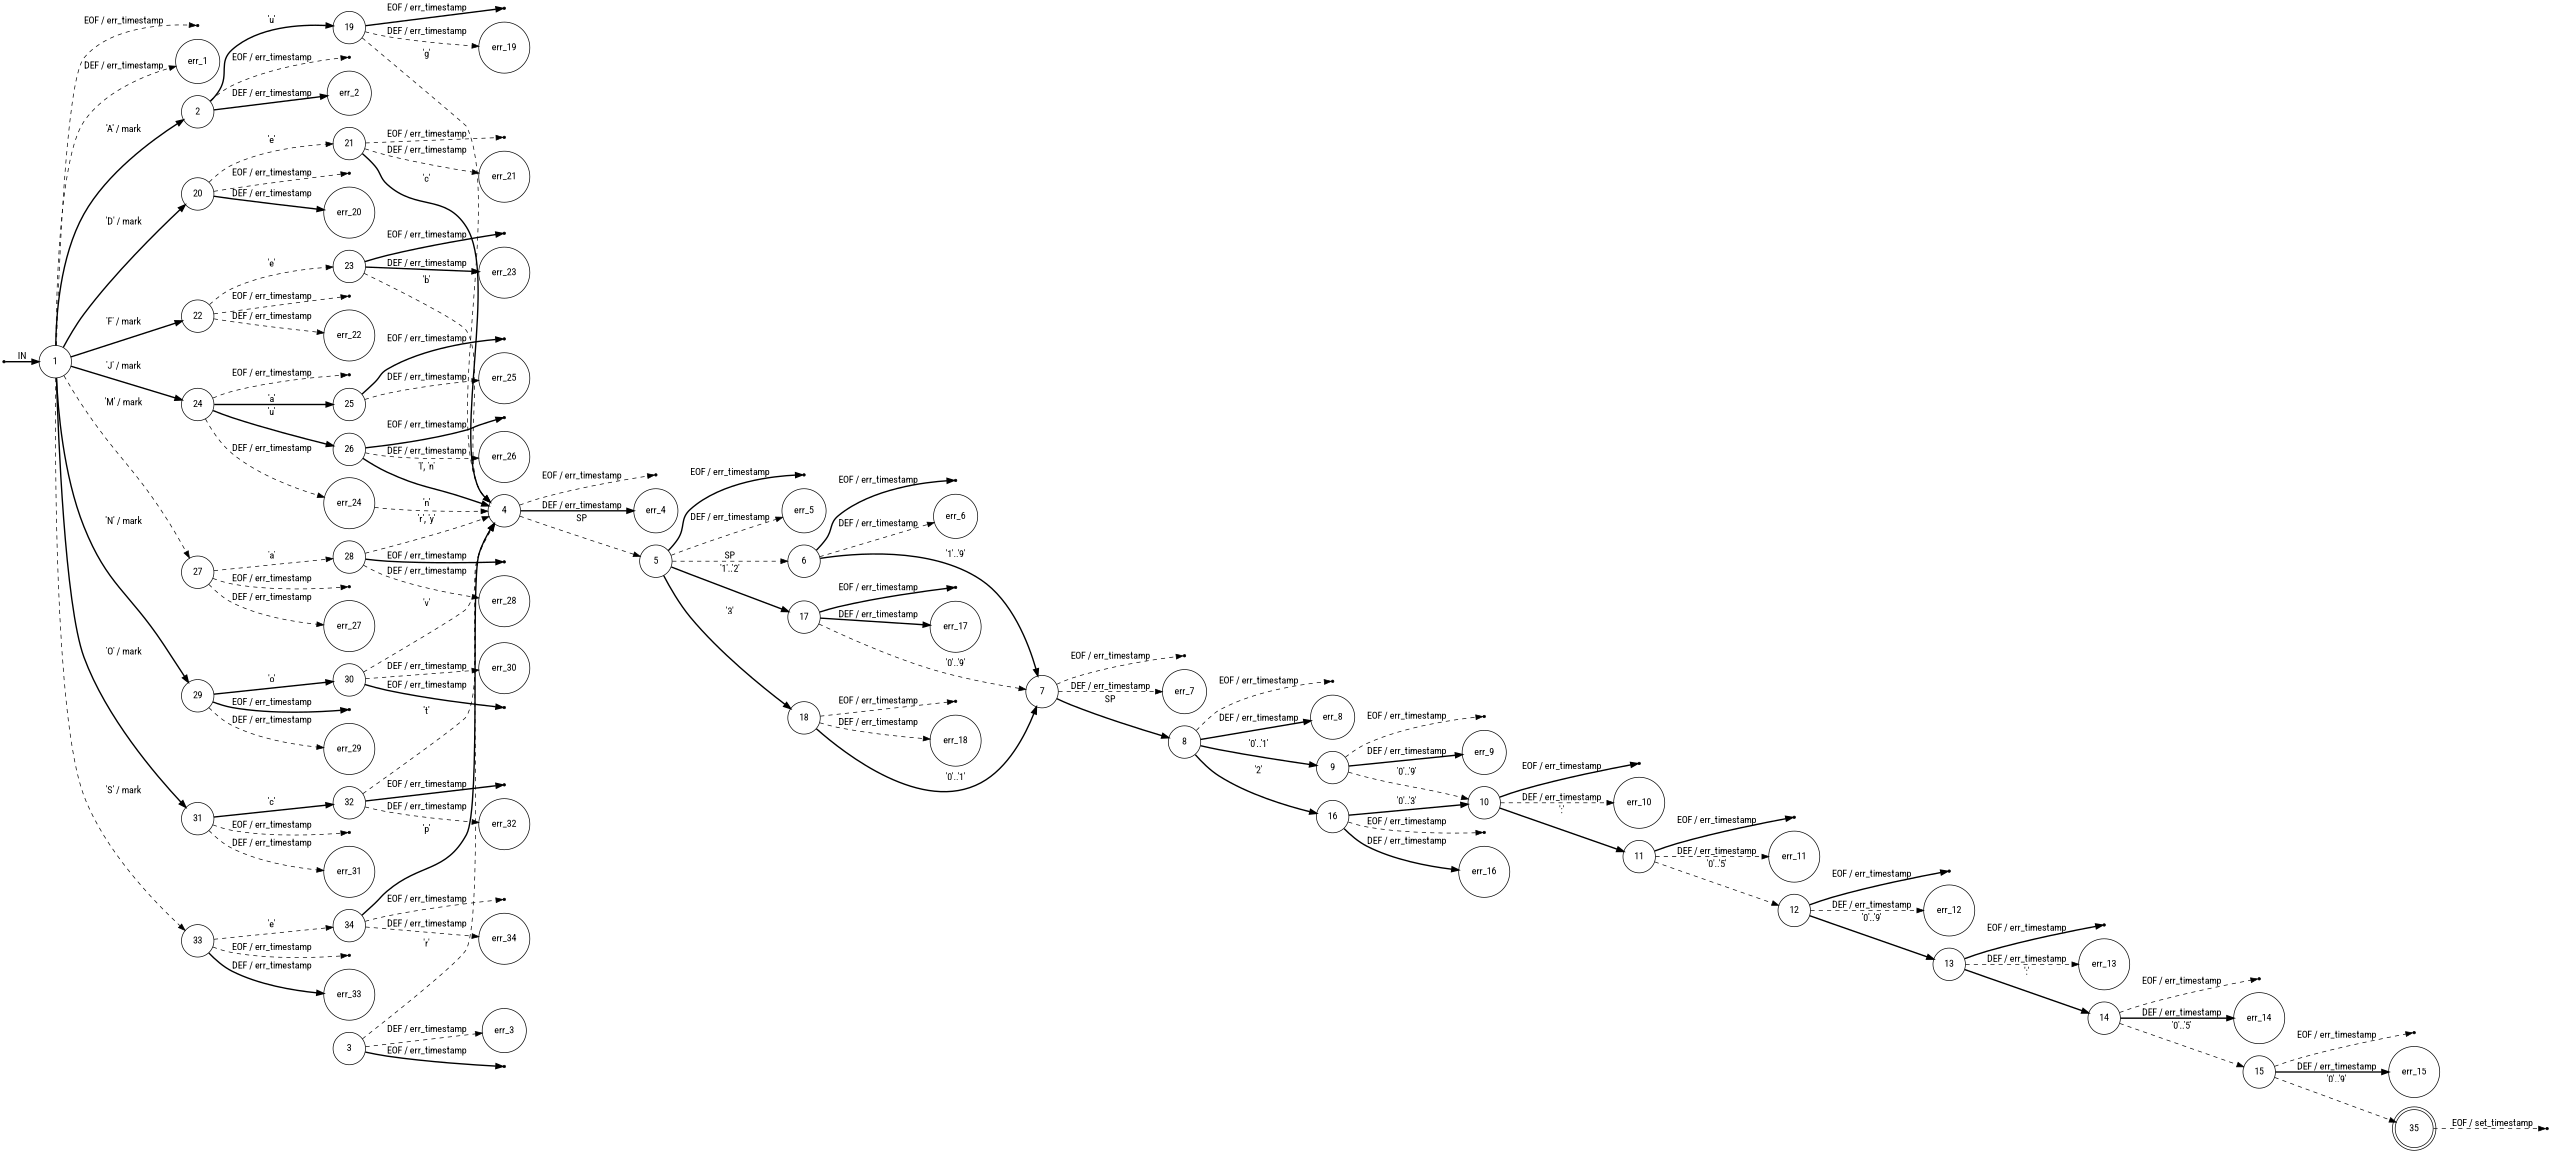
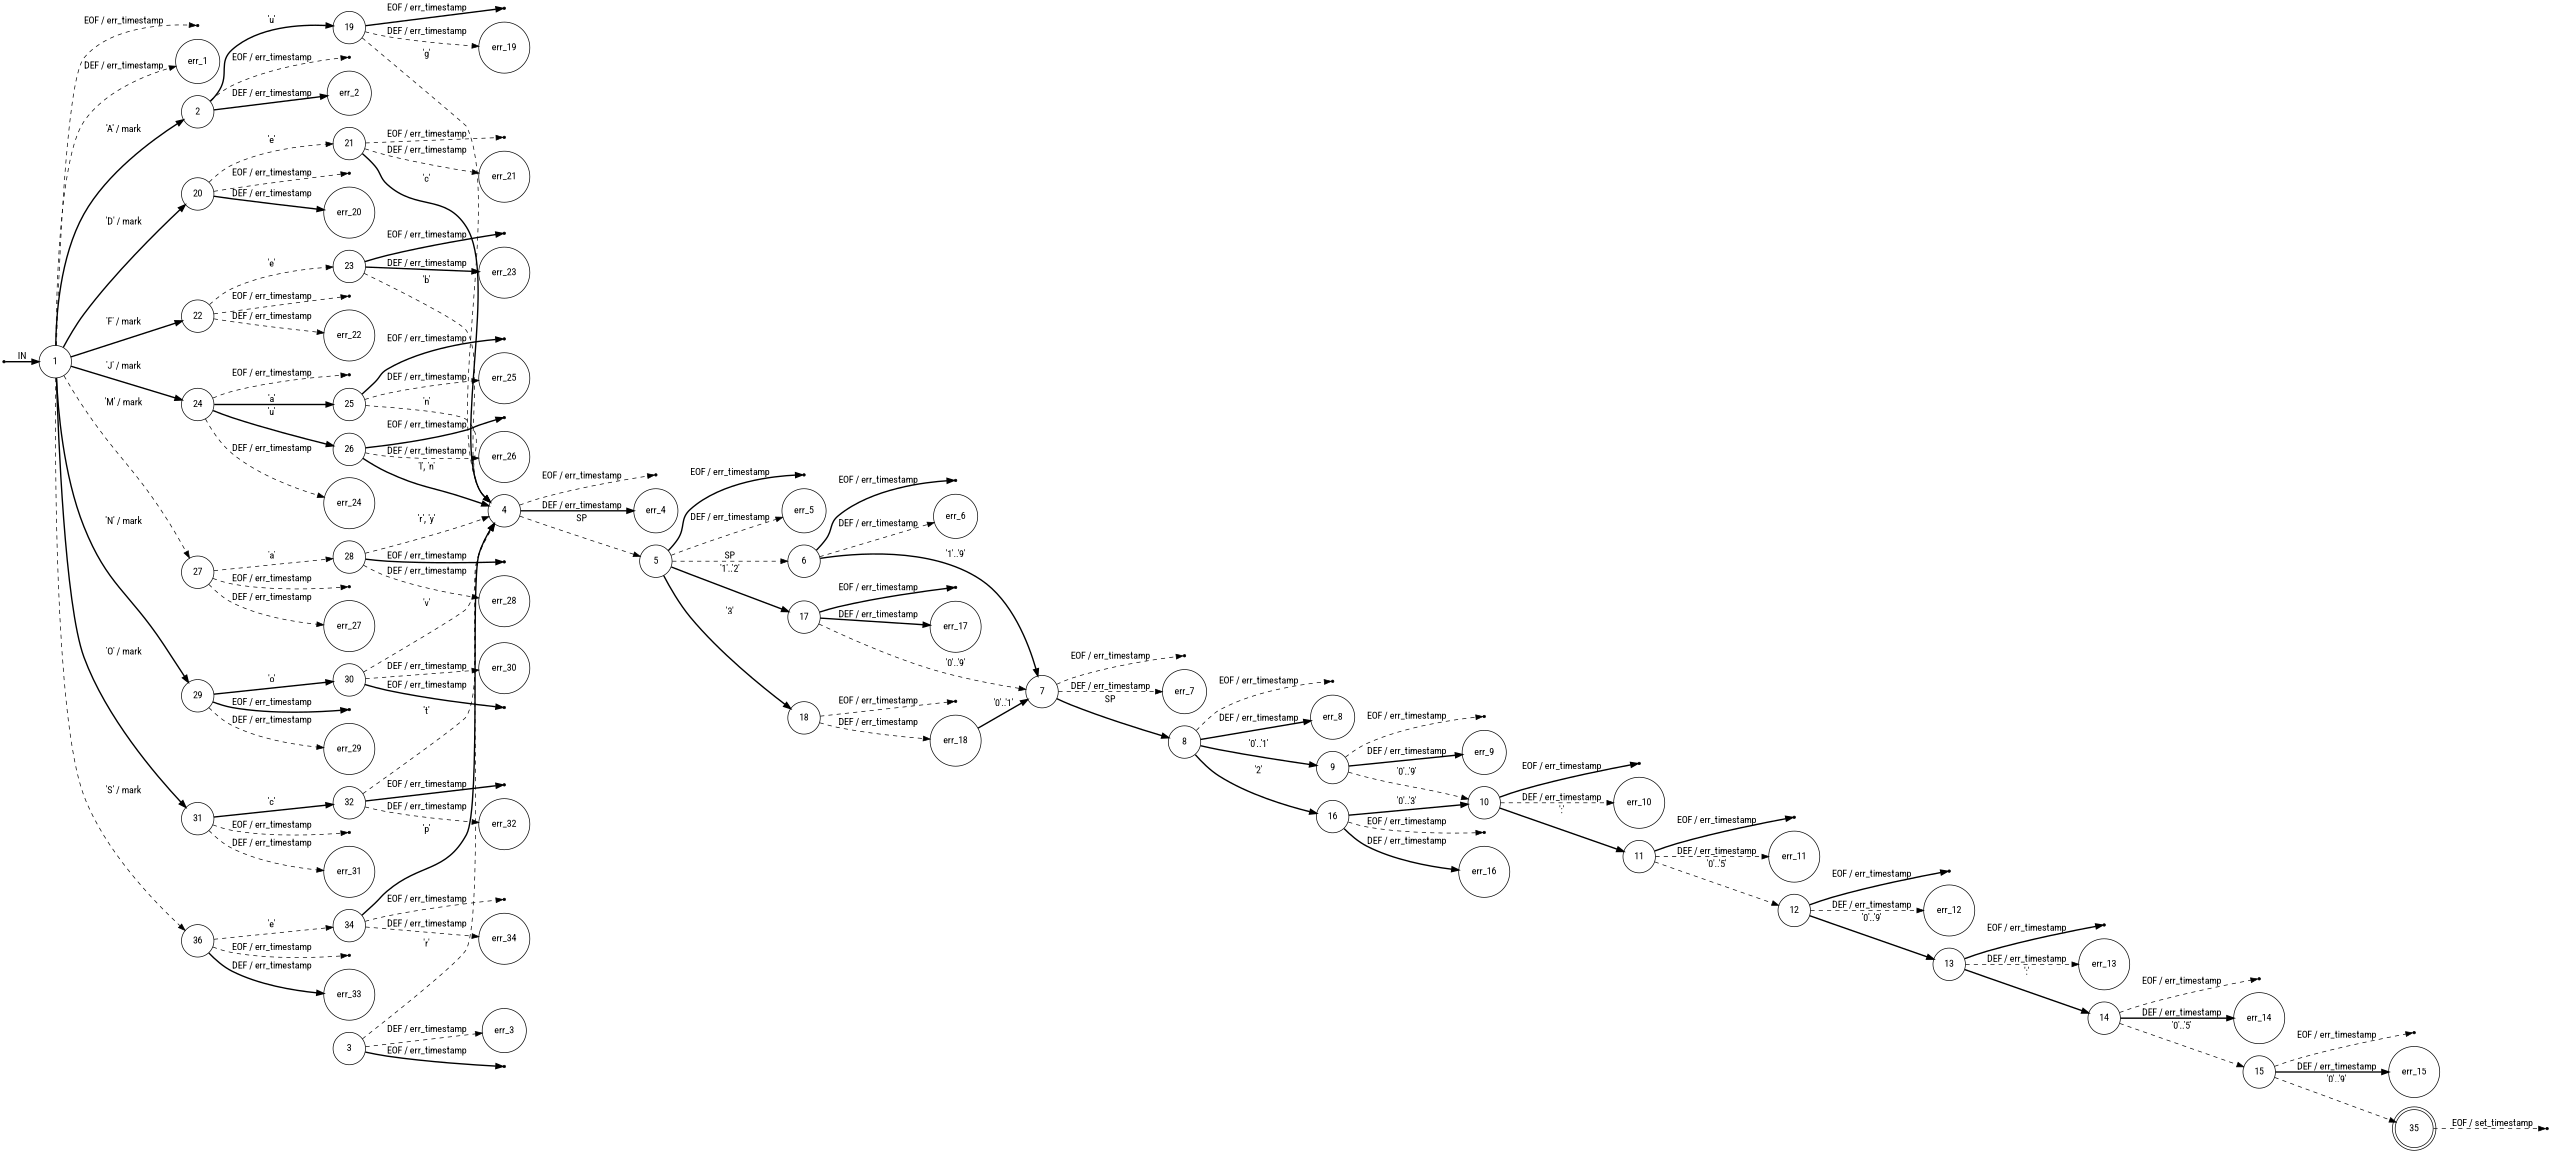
  digraph {
    fontname="Roboto Condensed"
    rankdir=LR
    node [fontname="Roboto Condensed" shape=circle]
    edge [fontname="Roboto Condensed" style=dashed]
    ENTRY [shape=point]
    1 [fixedsize=true height=0.65]
    eof_1 [shape=point]
    err_1 [height=0.2]
    2 [fixedsize=true height=0.65]
    20 [fixedsize=true height=0.65]
    22 [fixedsize=true height=0.65]
    24 [fixedsize=true height=0.65]
    27 [fixedsize=true height=0.65]
    29 [fixedsize=true height=0.65]
    31 [fixedsize=true height=0.65]
-   33 [fixedsize=true height=0.65]
+   33 [fixedsize=true height=0.65 label=36]
    eof_2 [shape=point]
    eof_3 [shape=point]
    eof_4 [shape=point]
    eof_5 [shape=point]
    eof_6 [shape=point]
    eof_7 [shape=point]
    eof_8 [shape=point]
    eof_9 [shape=point]
    eof_10 [shape=point]
    eof_11 [shape=point]
    eof_12 [shape=point]
    eof_13 [shape=point]
    eof_14 [shape=point]
    eof_15 [shape=point]
    eof_16 [shape=point]
    eof_17 [shape=point]
    eof_18 [shape=point]
    eof_19 [shape=point]
    eof_20 [shape=point]
    eof_21 [shape=point]
    eof_22 [shape=point]
    eof_23 [shape=point]
    eof_24 [shape=point]
    eof_25 [shape=point]
    eof_26 [shape=point]
    eof_27 [shape=point]
    eof_28 [shape=point]
    eof_29 [shape=point]
    eof_30 [shape=point]
    eof_31 [shape=point]
    eof_32 [shape=point]
    eof_33 [shape=point]
    eof_34 [shape=point]
    eof_35 [shape=point]
    err_2 [height=0.2]
    err_3 [height=0.2]
    err_4 [height=0.2]
    err_5 [height=0.2]
    err_6 [height=0.2]
    err_7 [height=0.2]
    err_8 [height=0.2]
    err_9 [height=0.2]
    err_10 [height=0.2]
    err_11 [height=0.2]
    err_12 [height=0.2]
    err_13 [height=0.2]
    err_14 [height=0.2]
    err_15 [height=0.2]
    err_16 [height=0.2]
    err_17 [height=0.2]
    err_18 [height=0.2]
    err_19 [height=0.2]
    err_20 [height=0.2]
    err_21 [height=0.2]
    err_22 [height=0.2]
    err_23 [height=0.2]
    err_24 [height=0.2]
    err_25 [height=0.2]
    err_26 [height=0.2]
    err_27 [height=0.2]
    err_28 [height=0.2]
    err_29 [height=0.2]
    err_30 [height=0.2]
    err_31 [height=0.2]
    err_32 [height=0.2]
    err_33 [height=0.2]
    err_34 [height=0.2]
    35 [fixedsize=true height=0.65 shape=doublecircle]
    19 [fixedsize=true height=0.65]
    21 [fixedsize=true height=0.65]
    23 [fixedsize=true height=0.65]
    25 [fixedsize=true height=0.65]
    26 [fixedsize=true height=0.65]
    28 [fixedsize=true height=0.65]
    30 [fixedsize=true height=0.65]
    32 [fixedsize=true height=0.65]
    34 [fixedsize=true height=0.65]
    3 [fixedsize=true height=0.65]
    4 [fixedsize=true height=0.65]
    5 [fixedsize=true height=0.65]
    6 [fixedsize=true height=0.65]
    17 [fixedsize=true height=0.65]
    18 [fixedsize=true height=0.65]
    7 [fixedsize=true height=0.65]
    8 [fixedsize=true height=0.65]
    9 [fixedsize=true height=0.65]
    16 [fixedsize=true height=0.65]
    10 [fixedsize=true height=0.65]
    11 [fixedsize=true height=0.65]
    12 [fixedsize=true height=0.65]
    13 [fixedsize=true height=0.65]
    14 [fixedsize=true height=0.65]
    15 [fixedsize=true height=0.65]
    ENTRY -> 1 [label=IN style=bold]
    1 -> eof_1 [label="EOF / err_timestamp"]
    1 -> err_1 [label="DEF / err_timestamp"]
    1 -> 2 [label="'A' / mark" style=bold]
    1 -> 20 [label="'D' / mark" style=bold]
    1 -> 22 [label="'F' / mark" style=bold]
    1 -> 24 [label="'J' / mark" style=bold]
    1 -> 27 [label="'M' / mark"]
    1 -> 29 [label="'N' / mark" style=bold]
    1 -> 31 [label="'O' / mark" style=bold]
    1 -> 33 [label="'S' / mark"]
    2 -> eof_2 [label="EOF / err_timestamp"]
    2 -> err_2 [label="DEF / err_timestamp" style=bold]
    2 -> 19 [label="'u'" style=bold]
    20 -> eof_20 [label="EOF / err_timestamp"]
    20 -> err_20 [label="DEF / err_timestamp" style=bold]
    20 -> 21 [label="'e'"]
    22 -> eof_22 [label="EOF / err_timestamp"]
    22 -> err_22 [label="DEF / err_timestamp"]
    22 -> 23 [label="'e'"]
    24 -> eof_24 [label="EOF / err_timestamp"]
    24 -> err_24 [label="DEF / err_timestamp"]
    24 -> 25 [label="'a'" style=bold]
    24 -> 26 [label="'u'" style=bold]
    27 -> eof_27 [label="EOF / err_timestamp"]
    27 -> err_27 [label="DEF / err_timestamp"]
    27 -> 28 [label="'a'"]
    29 -> eof_29 [label="EOF / err_timestamp" style=bold]
    29 -> err_29 [label="DEF / err_timestamp"]
    29 -> 30 [label="'o'" style=bold]
    31 -> eof_31 [label="EOF / err_timestamp"]
    31 -> err_31 [label="DEF / err_timestamp"]
    31 -> 32 [label="'c'" style=bold]
    33 -> eof_33 [label="EOF / err_timestamp"]
    33 -> err_33 [label="DEF / err_timestamp" style=bold]
    33 -> 34 [label="'e'"]
    35 -> eof_35 [label="EOF / set_timestamp"]
    19 -> eof_19 [label="EOF / err_timestamp" style=bold]
    19 -> err_19 [label="DEF / err_timestamp"]
    19 -> 4 [label="'g'"]
    21 -> eof_21 [label="EOF / err_timestamp"]
    21 -> err_21 [label="DEF / err_timestamp"]
    21 -> 4 [label="'c'" style=bold]
    23 -> eof_23 [label="EOF / err_timestamp" style=bold]
    23 -> err_23 [label="DEF / err_timestamp" style=bold]
    23 -> 4 [label="'b'"]
    25 -> eof_25 [label="EOF / err_timestamp" style=bold]
    25 -> err_25 [label="DEF / err_timestamp"]
-   err_24 -> 4 [label="'n'"]
+   25 -> 4 [label="'n'"]
    26 -> eof_26 [label="EOF / err_timestamp" style=bold]
    26 -> err_26 [label="DEF / err_timestamp"]
    26 -> 4 [label="'l', 'n'" style=bold]
    28 -> eof_28 [label="EOF / err_timestamp" style=bold]
    28 -> err_28 [label="DEF / err_timestamp"]
    28 -> 4 [label="'r', 'y'"]
    30 -> eof_30 [label="EOF / err_timestamp" style=bold]
    30 -> err_30 [label="DEF / err_timestamp"]
    30 -> 4 [label="'v'"]
    32 -> eof_32 [label="EOF / err_timestamp" style=bold]
    32 -> err_32 [label="DEF / err_timestamp"]
    32 -> 4 [label="'t'"]
    34 -> eof_34 [label="EOF / err_timestamp"]
    34 -> err_34 [label="DEF / err_timestamp"]
    34 -> 4 [label="'p'" style=bold]
    3 -> eof_3 [label="EOF / err_timestamp" style=bold]
    3 -> err_3 [label="DEF / err_timestamp"]
    3 -> 4 [label="'r'"]
    4 -> eof_4 [label="EOF / err_timestamp"]
    4 -> err_4 [label="DEF / err_timestamp" style=bold]
    4 -> 5 [label=SP]
    5 -> eof_5 [label="EOF / err_timestamp" style=bold]
    5 -> err_5 [label="DEF / err_timestamp"]
    5 -> 6 [label=SP]
    5 -> 17 [label="'1'..'2'" style=bold]
    5 -> 18 [label="'3'" style=bold]
    6 -> eof_6 [label="EOF / err_timestamp" style=bold]
    6 -> err_6 [label="DEF / err_timestamp"]
    6 -> 7 [label="'1'..'9'" style=bold]
    17 -> eof_17 [label="EOF / err_timestamp" style=bold]
    17 -> err_17 [label="DEF / err_timestamp" style=bold]
    17 -> 7 [label="'0'..'9'"]
    18 -> eof_18 [label="EOF / err_timestamp"]
    18 -> err_18 [label="DEF / err_timestamp"]
-   18 -> 7 [label="'0'..'1'" style=bold]
+   err_18 -> 7 [label="'0'..'1'" style=bold]
    7 -> eof_7 [label="EOF / err_timestamp"]
    7 -> err_7 [label="DEF / err_timestamp"]
    7 -> 8 [label=SP style=bold]
    8 -> eof_8 [label="EOF / err_timestamp"]
    8 -> err_8 [label="DEF / err_timestamp" style=bold]
    8 -> 9 [label="'0'..'1'" style=bold]
    8 -> 16 [label="'2'" style=bold]
    9 -> eof_9 [label="EOF / err_timestamp"]
    9 -> err_9 [label="DEF / err_timestamp" style=bold]
    9 -> 10 [label="'0'..'9'"]
    16 -> eof_16 [label="EOF / err_timestamp"]
    16 -> err_16 [label="DEF / err_timestamp" style=bold]
    16 -> 10 [label="'0'..'3'" style=bold]
    10 -> eof_10 [label="EOF / err_timestamp" style=bold]
    10 -> err_10 [label="DEF / err_timestamp"]
    10 -> 11 [label="':'" style=bold]
    11 -> eof_11 [label="EOF / err_timestamp" style=bold]
    11 -> err_11 [label="DEF / err_timestamp"]
    11 -> 12 [label="'0'..'5'"]
    12 -> eof_12 [label="EOF / err_timestamp" style=bold]
    12 -> err_12 [label="DEF / err_timestamp"]
    12 -> 13 [label="'0'..'9'" style=bold]
    13 -> eof_13 [label="EOF / err_timestamp" style=bold]
    13 -> err_13 [label="DEF / err_timestamp"]
    13 -> 14 [label="':'" style=bold]
    14 -> eof_14 [label="EOF / err_timestamp"]
    14 -> err_14 [label="DEF / err_timestamp" style=bold]
    14 -> 15 [label="'0'..'5'"]
    15 -> eof_15 [label="EOF / err_timestamp"]
    15 -> err_15 [label="DEF / err_timestamp" style=bold]
    15 -> 35 [label="'0'..'9'"]
  }
